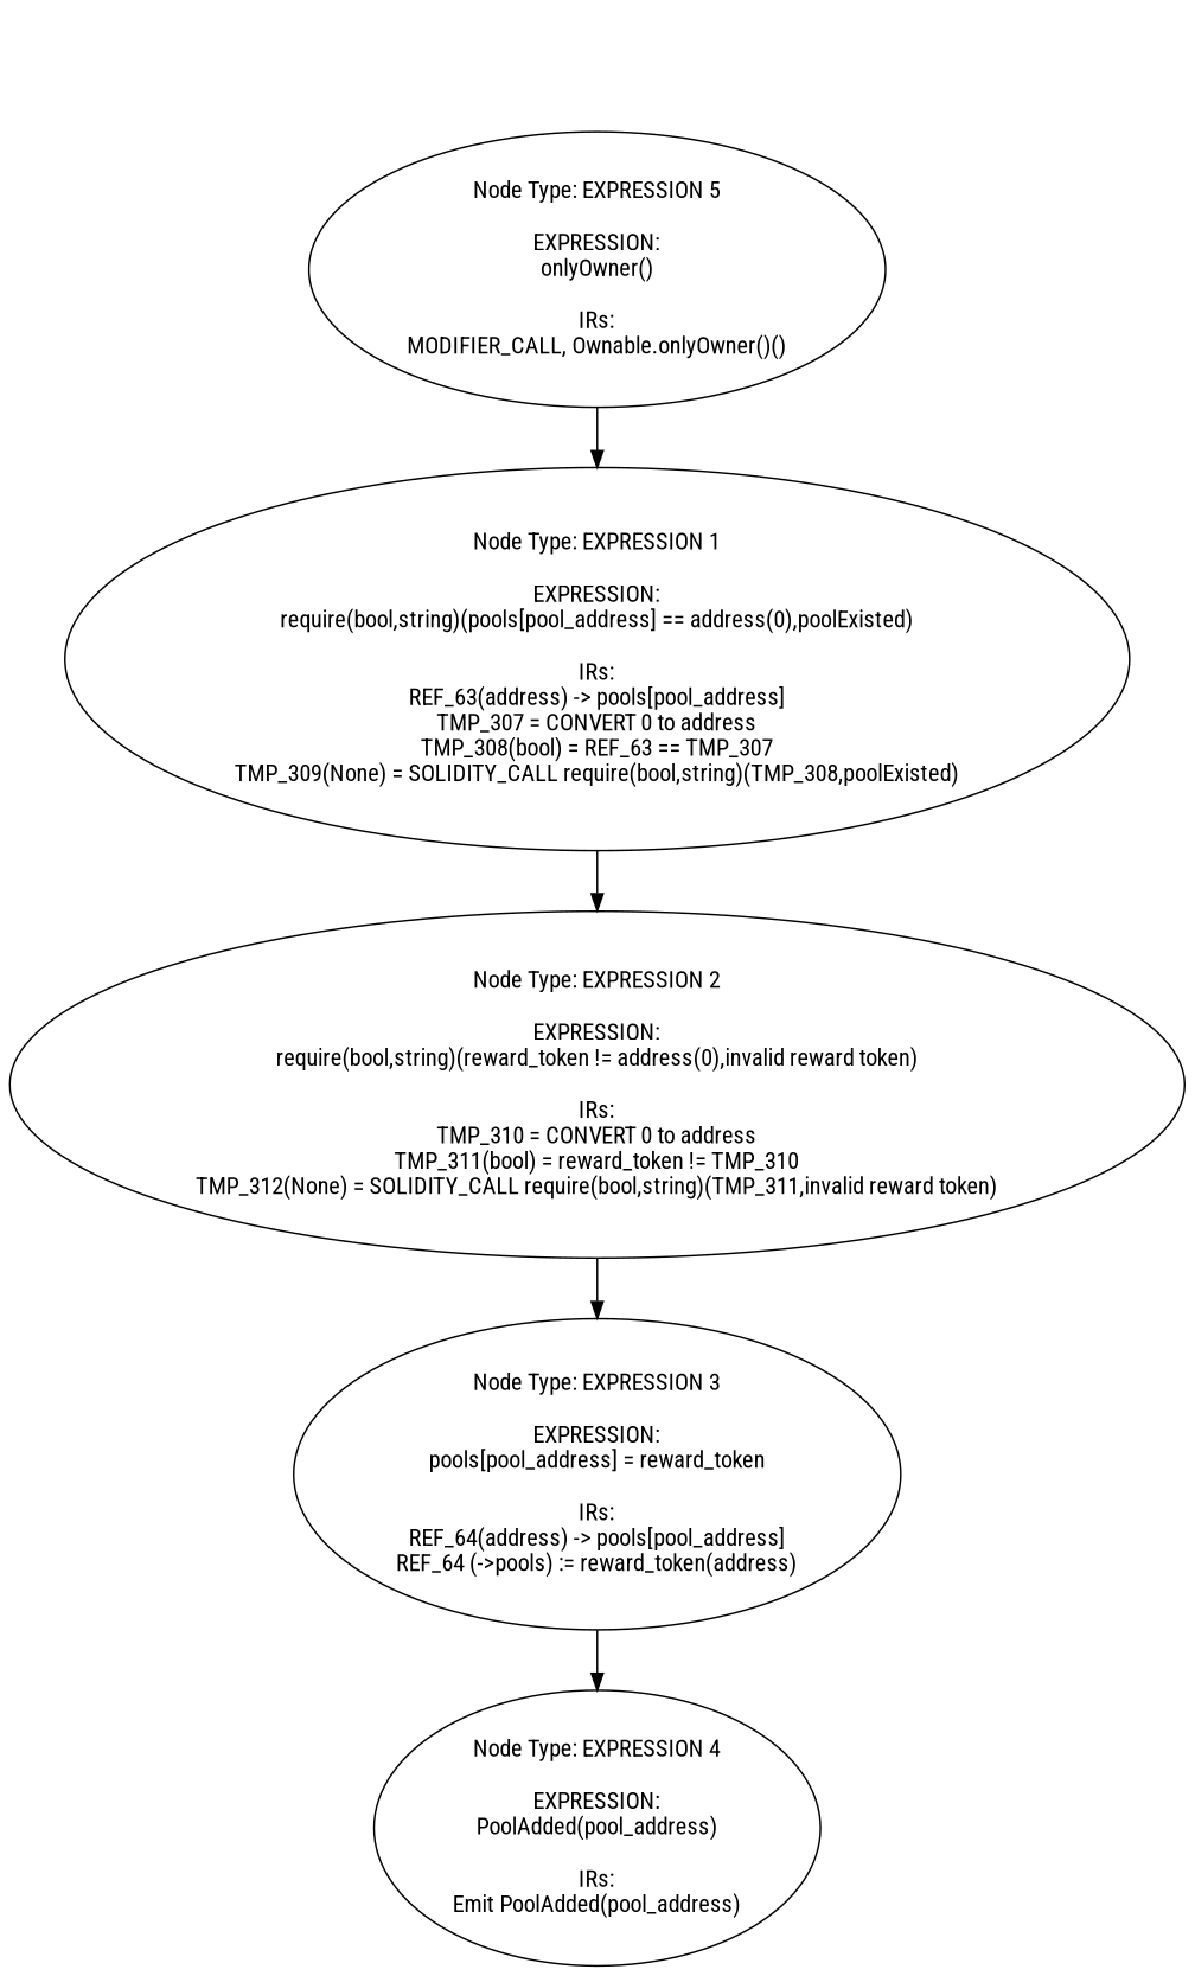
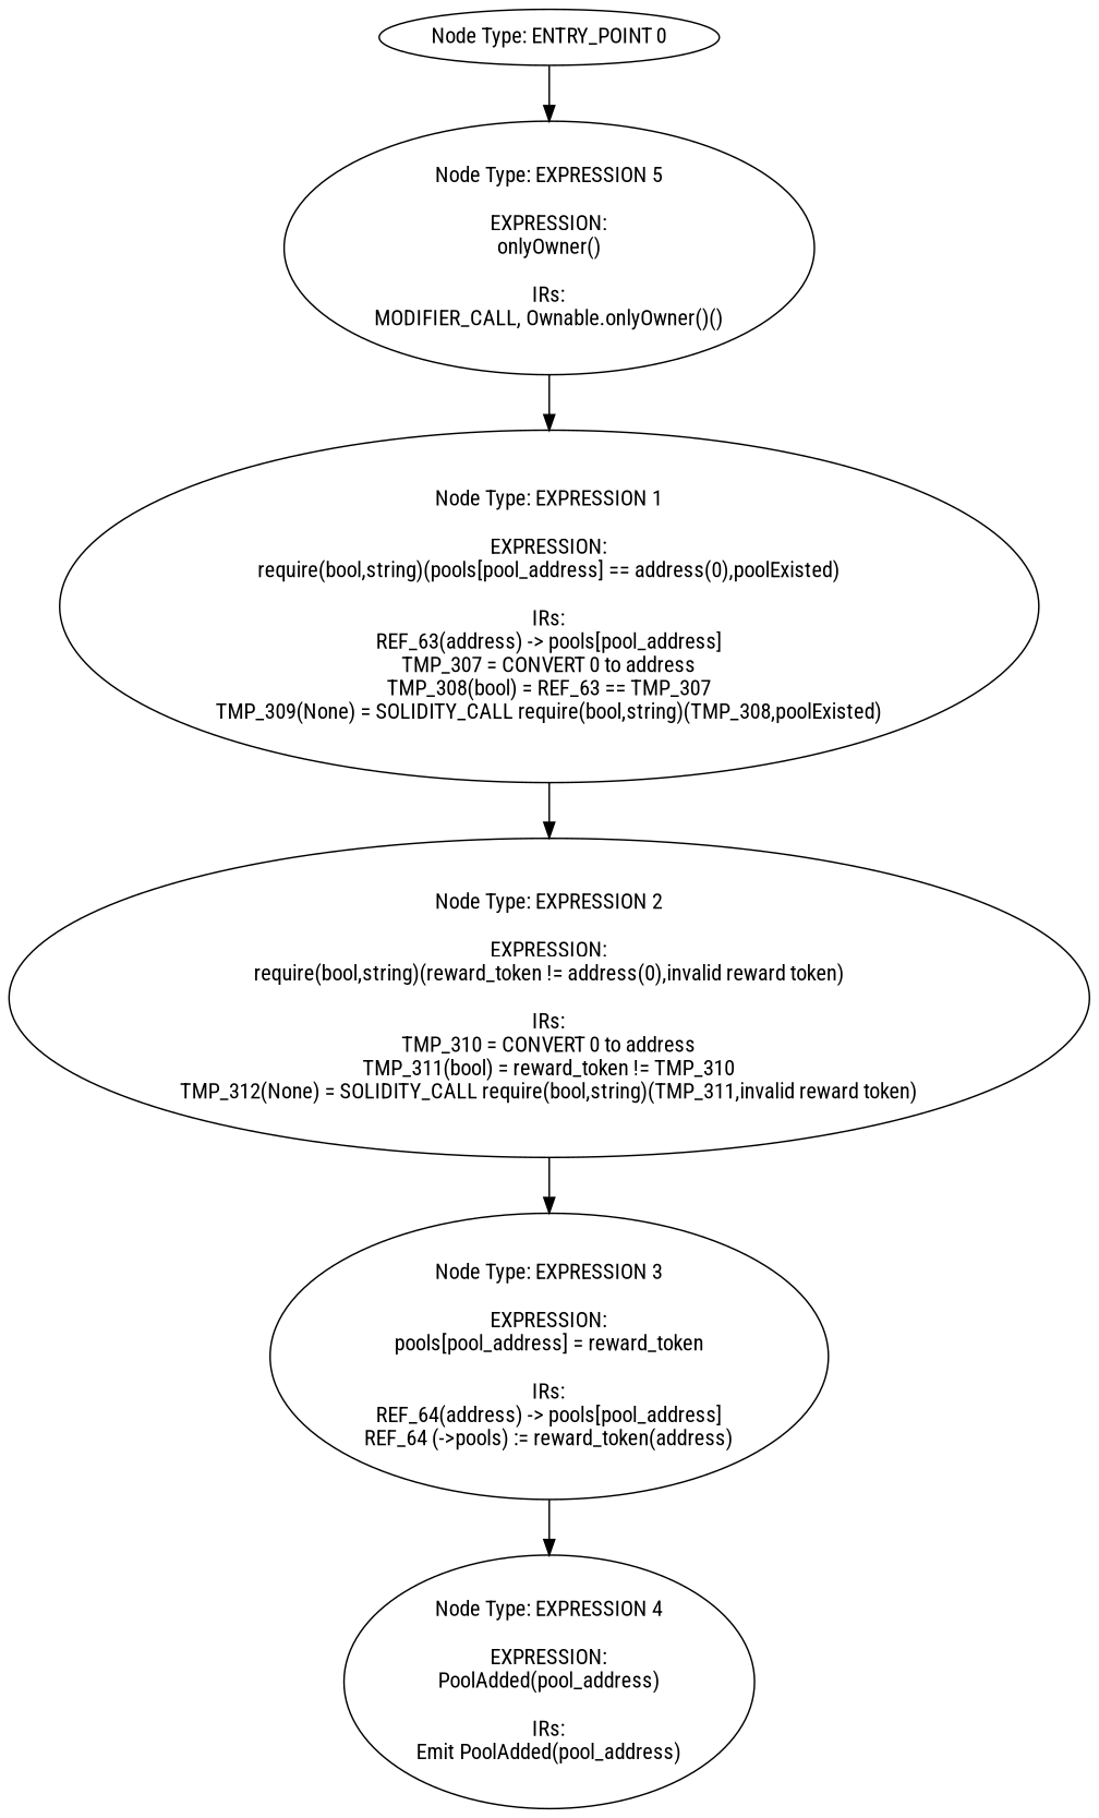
  digraph {
    fontname="Roboto Condensed"
    node [fontname="Roboto Condensed"]
    edge [fontname="Roboto Condensed"]
+   n1 [label="Node Type: ENTRY_POINT 0\n"]
    n2 [label="Node Type: EXPRESSION 5\n\nEXPRESSION:\nonlyOwner()\n\nIRs:\nMODIFIER_CALL, Ownable.onlyOwner()()"]
    n3 [label="Node Type: EXPRESSION 1\n\nEXPRESSION:\nrequire(bool,string)(pools[pool_address] == address(0),poolExisted)\n\nIRs:\nREF_63(address) -> pools[pool_address]\nTMP_307 = CONVERT 0 to address\nTMP_308(bool) = REF_63 == TMP_307\nTMP_309(None) = SOLIDITY_CALL require(bool,string)(TMP_308,poolExisted)"]
    n4 [label="Node Type: EXPRESSION 2\n\nEXPRESSION:\nrequire(bool,string)(reward_token != address(0),invalid reward token)\n\nIRs:\nTMP_310 = CONVERT 0 to address\nTMP_311(bool) = reward_token != TMP_310\nTMP_312(None) = SOLIDITY_CALL require(bool,string)(TMP_311,invalid reward token)"]
    n5 [label="Node Type: EXPRESSION 3\n\nEXPRESSION:\npools[pool_address] = reward_token\n\nIRs:\nREF_64(address) -> pools[pool_address]\nREF_64 (->pools) := reward_token(address)"]
    n6 [label="Node Type: EXPRESSION 4\n\nEXPRESSION:\nPoolAdded(pool_address)\n\nIRs:\nEmit PoolAdded(pool_address)"]
+   n1 -> n2
    n2 -> n3
    n3 -> n4
    n4 -> n5
    n5 -> n6
  }
